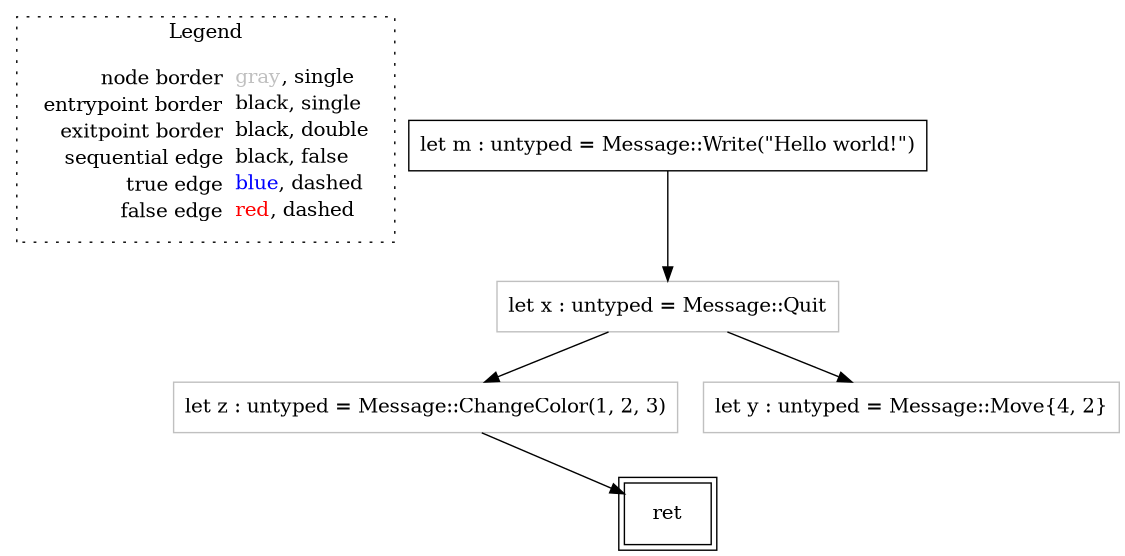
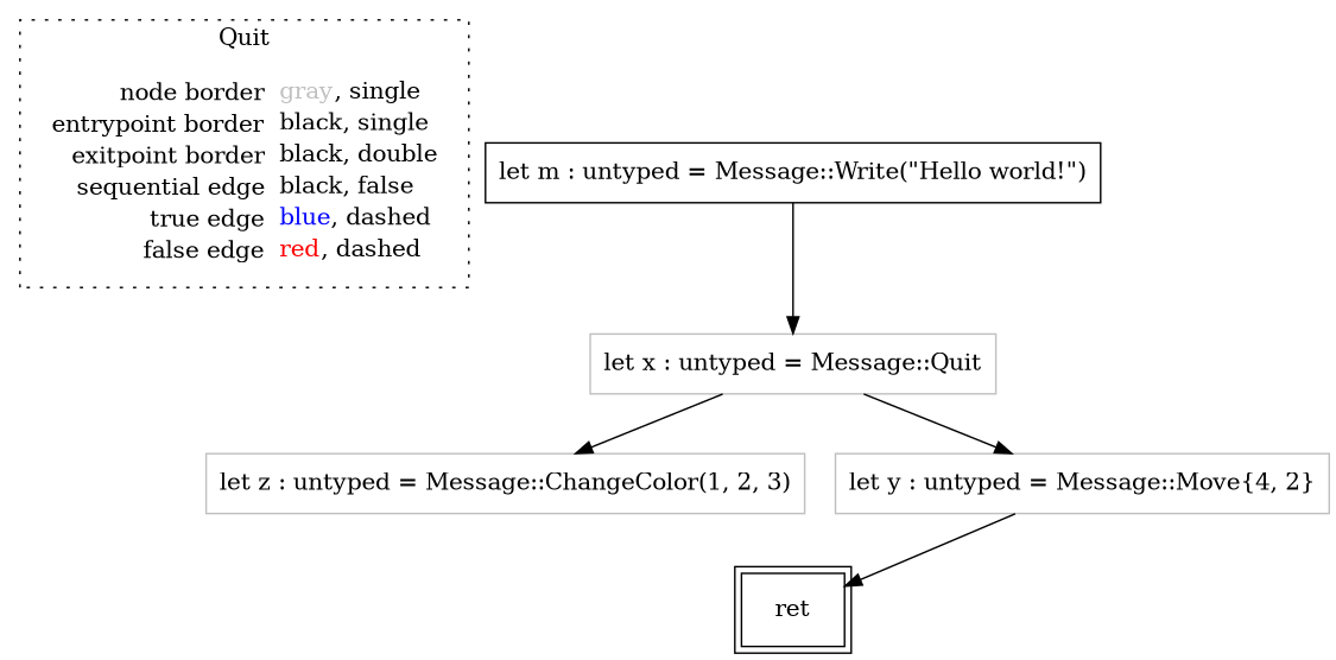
  digraph {
    node [shape=rect color=gray]
    edge [color=black]
    n1 [label=<<table border="0" cellpadding="2" cellspacing="0" cellborder="0"><tr><td align="right">node border&nbsp;</td><td align="left"><font color="gray">gray</font>, single</td></tr><tr><td align="right">entrypoint border&nbsp;</td><td align="left"><font color="black">black</font>, single</td></tr><tr><td align="right">exitpoint border&nbsp;</td><td align="left"><font color="black">black</font>, double</td></tr><tr><td align="right">sequential edge&nbsp;</td><td align="left"><font color="black">black</font>, false</td></tr><tr><td align="right">true edge&nbsp;</td><td align="left"><font color="blue">blue</font>, dashed</td></tr><tr><td align="right">false edge&nbsp;</td><td align="left"><font color="red">red</font>, dashed</td></tr></table>> shape=plaintext color=""]
    n2 [color=black label=<let m : untyped = Message::Write(&quot;Hello world!&quot;)>]
    n3 [label=<let x : untyped = Message::Quit>]
    n4 [label=<let z : untyped = Message::ChangeColor(1, 2, 3)>]
    n5 [label=<let y : untyped = Message::Move{4, 2}>]
    n6 [color=black label=<ret> peripheries=2]
    subgraph cluster_1 {
-     label=Legend
+     label=Quit
      style=dotted
      n1
    }
    n2 -> n3
    n3 -> n4
    n3 -> n5
-   n4 -> n6
+   n5 -> n6
  }
